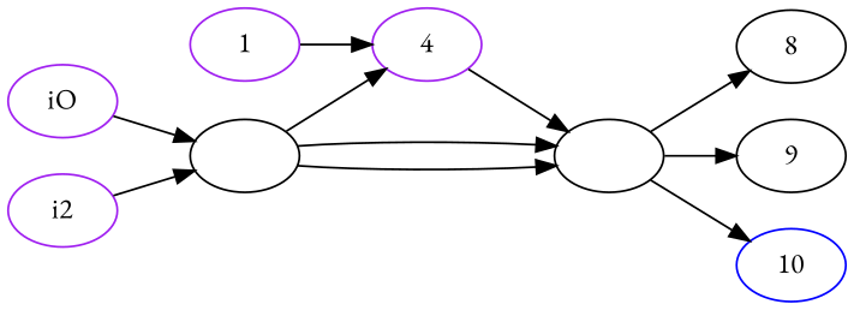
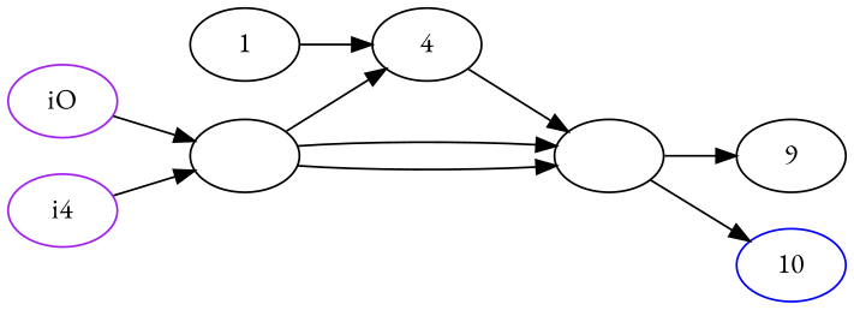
  digraph {
    fontname="EB Garamond"
    rankdir=LR
    node [color=black fontname="EB Garamond"]
    edge [fontname="EB Garamond"]
    n1 [color=purple label=iO]
    n2 [label=" "]
-   n3 [color=purple label=4]
+   n3 [label=4]
    n4 [label=" "]
-   n5 [color=purple label=i2]
-   n6 [label=8]
+   n5 [color=purple label=i4]
    n7 [label=9]
    n8 [color=blue label=10]
-   n9 [color=purple label=1]
+   n9 [label=1]
    n1 -> n2
    n2 -> n3
    n2 -> n4
    n2 -> n4
    n3 -> n4
-   n4 -> n6
    n4 -> n7
    n4 -> n8
    n5 -> n2
    n9 -> n3
  }
